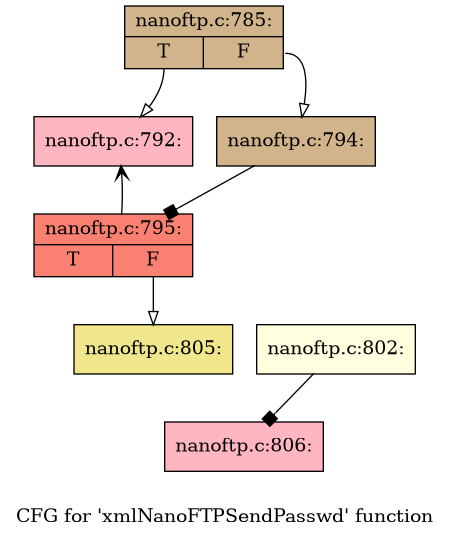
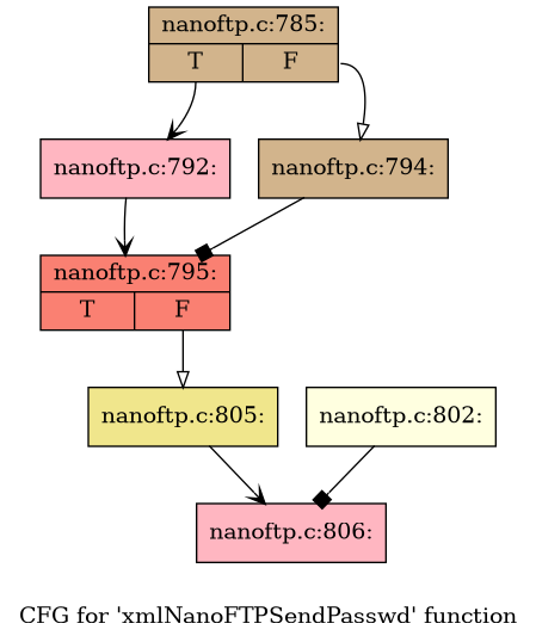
  digraph {
    label="CFG for 'xmlNanoFTPSendPasswd' function"
    node [fillcolor=tan shape=record style=filled]
    edge [arrowhead=onormal]
    n1 [label="{nanoftp.c:785:|{<s0>T|<s1>F}}"]
    n2 [fillcolor=lightpink label="{nanoftp.c:792:}"]
    n3 [label="{nanoftp.c:794:}"]
    n4 [fillcolor=salmon label="{nanoftp.c:795:|{<s0>T|<s1>F}}"]
    n5 [fillcolor=khaki label="{nanoftp.c:805:}"]
    n6 [fillcolor=lightyellow label="{nanoftp.c:802:}"]
    n7 [fillcolor=lightpink label="{nanoftp.c:806:}"]
-   n1 -> n2 [tailport=s0]
+   n1 -> n2 [arrowhead=vee tailport=s0]
    n1 -> n3 [tailport=s1]
-   n4 -> n2 [arrowhead=vee]
+   n2 -> n4 [arrowhead=vee]
    n3 -> n4 [arrowhead=box]
    n4 -> n5 [tailport=s1]
+   n5 -> n7 [arrowhead=vee]
    n6 -> n7 [arrowhead=box]
  }
